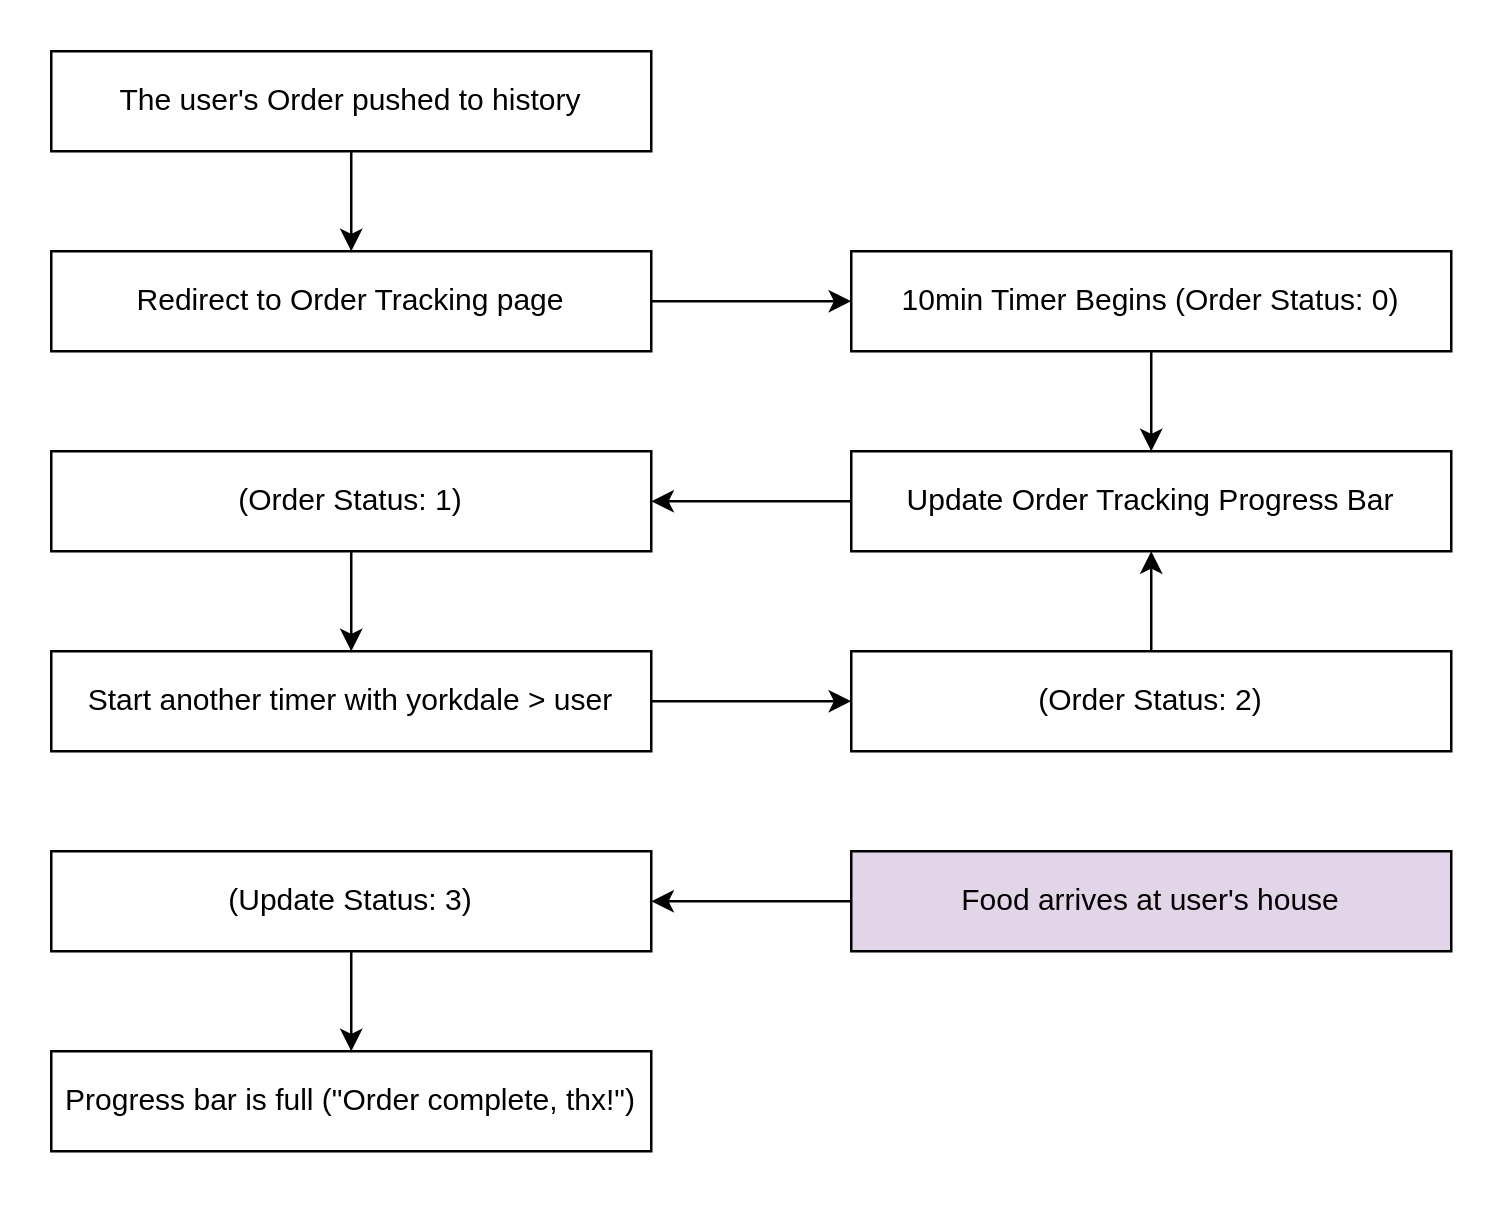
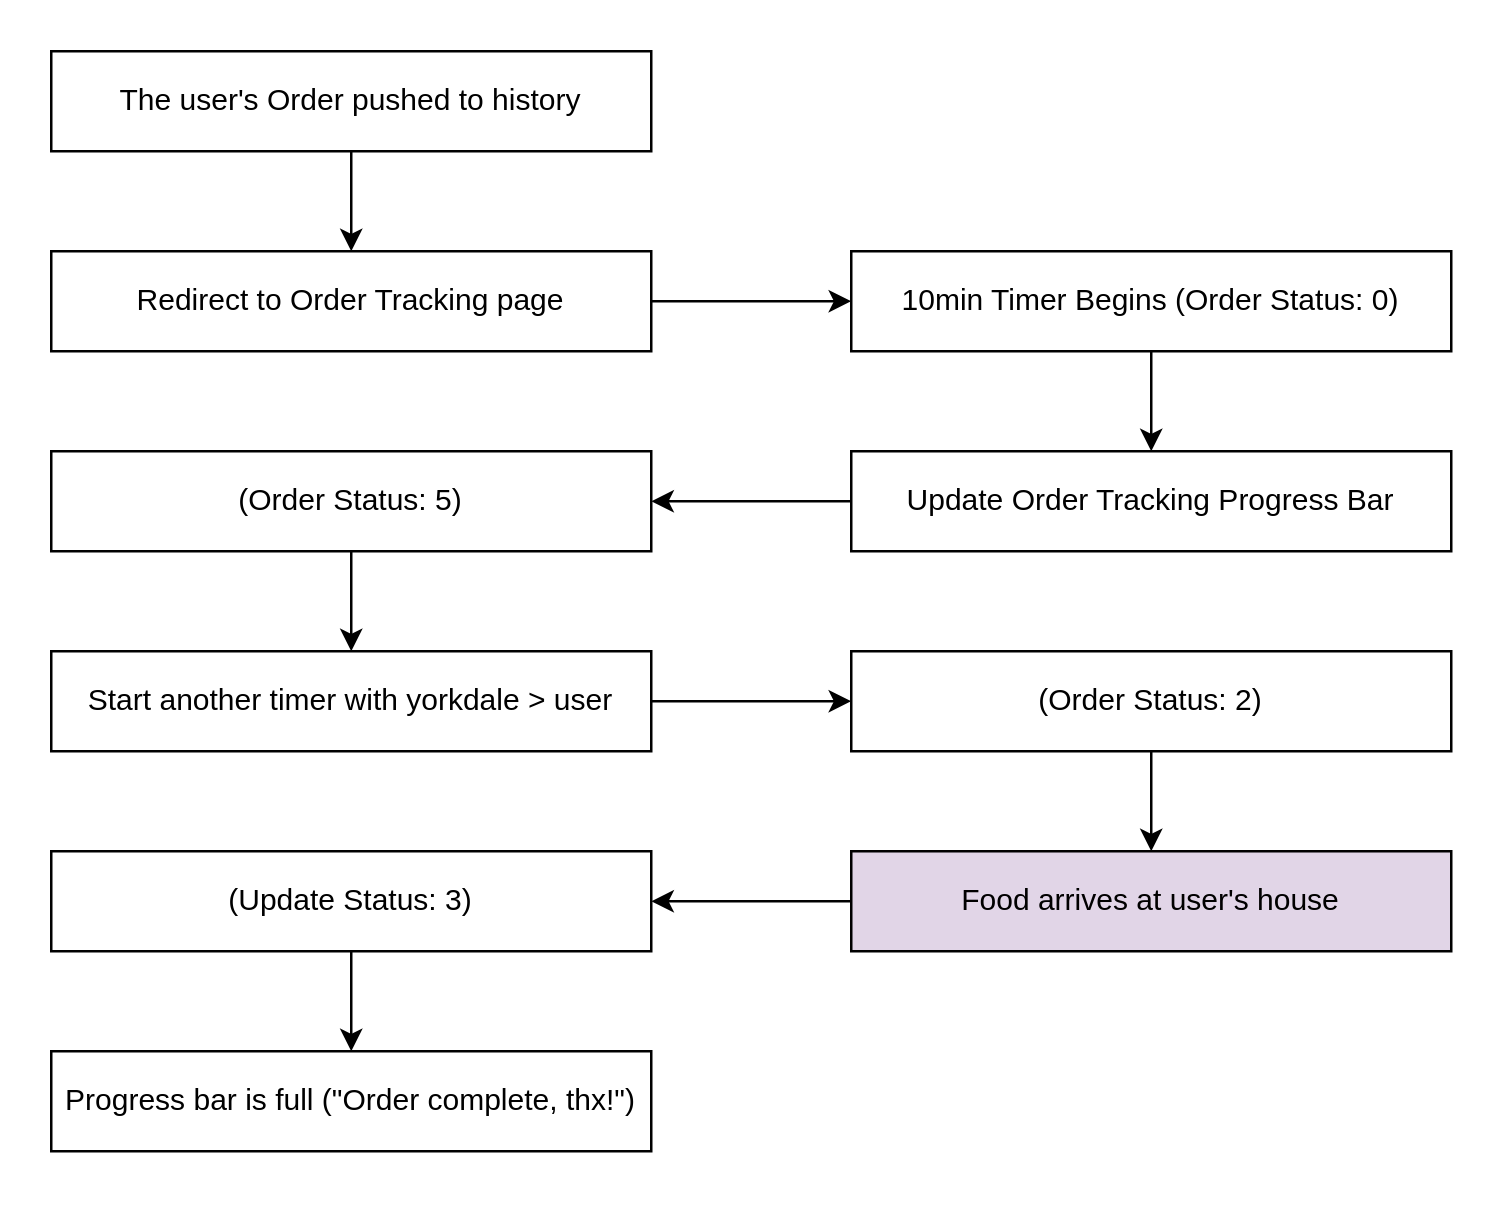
  <mxCell id="0" />
  <mxCell id="1" parent="0" />
  <mxCell id="2" style="edgeStyle=orthogonalEdgeStyle;rounded=0;orthogonalLoop=1;jettySize=auto;html=1;entryX=0.5;entryY=0;entryDx=0;entryDy=0;" edge="1" parent="1" source="3" target="5"><mxGeometry relative="1" as="geometry" /></mxCell>
  <mxCell id="3" value="The user's Order pushed to history" style="rounded=0;whiteSpace=wrap;html=1;" vertex="1" parent="1"><mxGeometry x="20" y="20" width="240" height="40" as="geometry" /></mxCell>
  <mxCell id="4" style="edgeStyle=orthogonalEdgeStyle;rounded=0;orthogonalLoop=1;jettySize=auto;html=1;entryX=0;entryY=0.5;entryDx=0;entryDy=0;" edge="1" parent="1" source="5" target="7"><mxGeometry relative="1" as="geometry" /></mxCell>
  <mxCell id="5" value="Redirect to Order Tracking page" style="rounded=0;whiteSpace=wrap;html=1;" vertex="1" parent="1"><mxGeometry x="20" y="100" width="240" height="40" as="geometry" /></mxCell>
  <mxCell id="6" style="edgeStyle=orthogonalEdgeStyle;rounded=0;orthogonalLoop=1;jettySize=auto;html=1;entryX=0.5;entryY=0;entryDx=0;entryDy=0;" edge="1" parent="1" source="7" target="9"><mxGeometry relative="1" as="geometry" /></mxCell>
  <mxCell id="7" value="10min Timer Begins (Order Status: 0)" style="rounded=0;whiteSpace=wrap;html=1;" vertex="1" parent="1"><mxGeometry x="340" y="100" width="240" height="40" as="geometry" /></mxCell>
  <mxCell id="8" style="edgeStyle=orthogonalEdgeStyle;rounded=0;orthogonalLoop=1;jettySize=auto;html=1;entryX=1;entryY=0.5;entryDx=0;entryDy=0;" edge="1" parent="1" source="9" target="11"><mxGeometry relative="1" as="geometry" /></mxCell>
  <mxCell id="9" value="Update Order Tracking Progress Bar" style="rounded=0;whiteSpace=wrap;html=1;" vertex="1" parent="1"><mxGeometry x="340" y="180" width="240" height="40" as="geometry" /></mxCell>
  <mxCell id="10" style="edgeStyle=orthogonalEdgeStyle;rounded=0;orthogonalLoop=1;jettySize=auto;html=1;entryX=0.5;entryY=0;entryDx=0;entryDy=0;" edge="1" parent="1" source="11" target="13"><mxGeometry relative="1" as="geometry" /></mxCell>
- <mxCell id="11" value="(Order Status: 1)" style="rounded=0;whiteSpace=wrap;html=1;" vertex="1" parent="1"><mxGeometry x="20" y="180" width="240" height="40" as="geometry" /></mxCell>
+ <mxCell id="11" value="(Order Status: 5)" style="rounded=0;whiteSpace=wrap;html=1;" vertex="1" parent="1"><mxGeometry x="20" y="180" width="240" height="40" as="geometry" /></mxCell>
  <mxCell id="12" style="edgeStyle=orthogonalEdgeStyle;rounded=0;orthogonalLoop=1;jettySize=auto;html=1;entryX=0;entryY=0.5;entryDx=0;entryDy=0;" edge="1" parent="1" source="13" target="15"><mxGeometry relative="1" as="geometry" /></mxCell>
  <mxCell id="13" value="Start another timer with yorkdale &amp;gt; user" style="rounded=0;whiteSpace=wrap;html=1;" vertex="1" parent="1"><mxGeometry x="20" y="260" width="240" height="40" as="geometry" /></mxCell>
- <mxCell id="14" style="edgeStyle=orthogonalEdgeStyle;rounded=0;orthogonalLoop=1;jettySize=auto;html=1;" edge="1" parent="1" source="15" target="9"><mxGeometry relative="1" as="geometry" /></mxCell>
+ <mxCell id="14" style="edgeStyle=orthogonalEdgeStyle;rounded=0;orthogonalLoop=1;jettySize=auto;html=1;entryX=0.5;entryY=0;entryDx=0;entryDy=0;" edge="1" parent="1" source="15" target="17"><mxGeometry relative="1" as="geometry" /></mxCell>
  <mxCell id="15" value="(Order Status: 2)" style="rounded=0;whiteSpace=wrap;html=1;" vertex="1" parent="1"><mxGeometry x="340" y="260" width="240" height="40" as="geometry" /></mxCell>
  <mxCell id="16" style="edgeStyle=orthogonalEdgeStyle;rounded=0;orthogonalLoop=1;jettySize=auto;html=1;entryX=1;entryY=0.5;entryDx=0;entryDy=0;" edge="1" parent="1" source="17" target="19"><mxGeometry relative="1" as="geometry" /></mxCell>
  <mxCell id="17" value="Food arrives at user's house" style="rounded=0;whiteSpace=wrap;html=1;fillColor=#e1d5e7;" vertex="1" parent="1"><mxGeometry x="340" y="340" width="240" height="40" as="geometry" /></mxCell>
  <mxCell id="18" style="edgeStyle=orthogonalEdgeStyle;rounded=0;orthogonalLoop=1;jettySize=auto;html=1;entryX=0.5;entryY=0;entryDx=0;entryDy=0;" edge="1" parent="1" source="19" target="20"><mxGeometry relative="1" as="geometry" /></mxCell>
  <mxCell id="19" value="(Update Status: 3)" style="rounded=0;whiteSpace=wrap;html=1;" vertex="1" parent="1"><mxGeometry x="20" y="340" width="240" height="40" as="geometry" /></mxCell>
  <mxCell id="20" value="Progress bar is full (&quot;Order complete, thx!&quot;)" style="rounded=0;whiteSpace=wrap;html=1;" vertex="1" parent="1"><mxGeometry x="20" y="420" width="240" height="40" as="geometry" /></mxCell>
